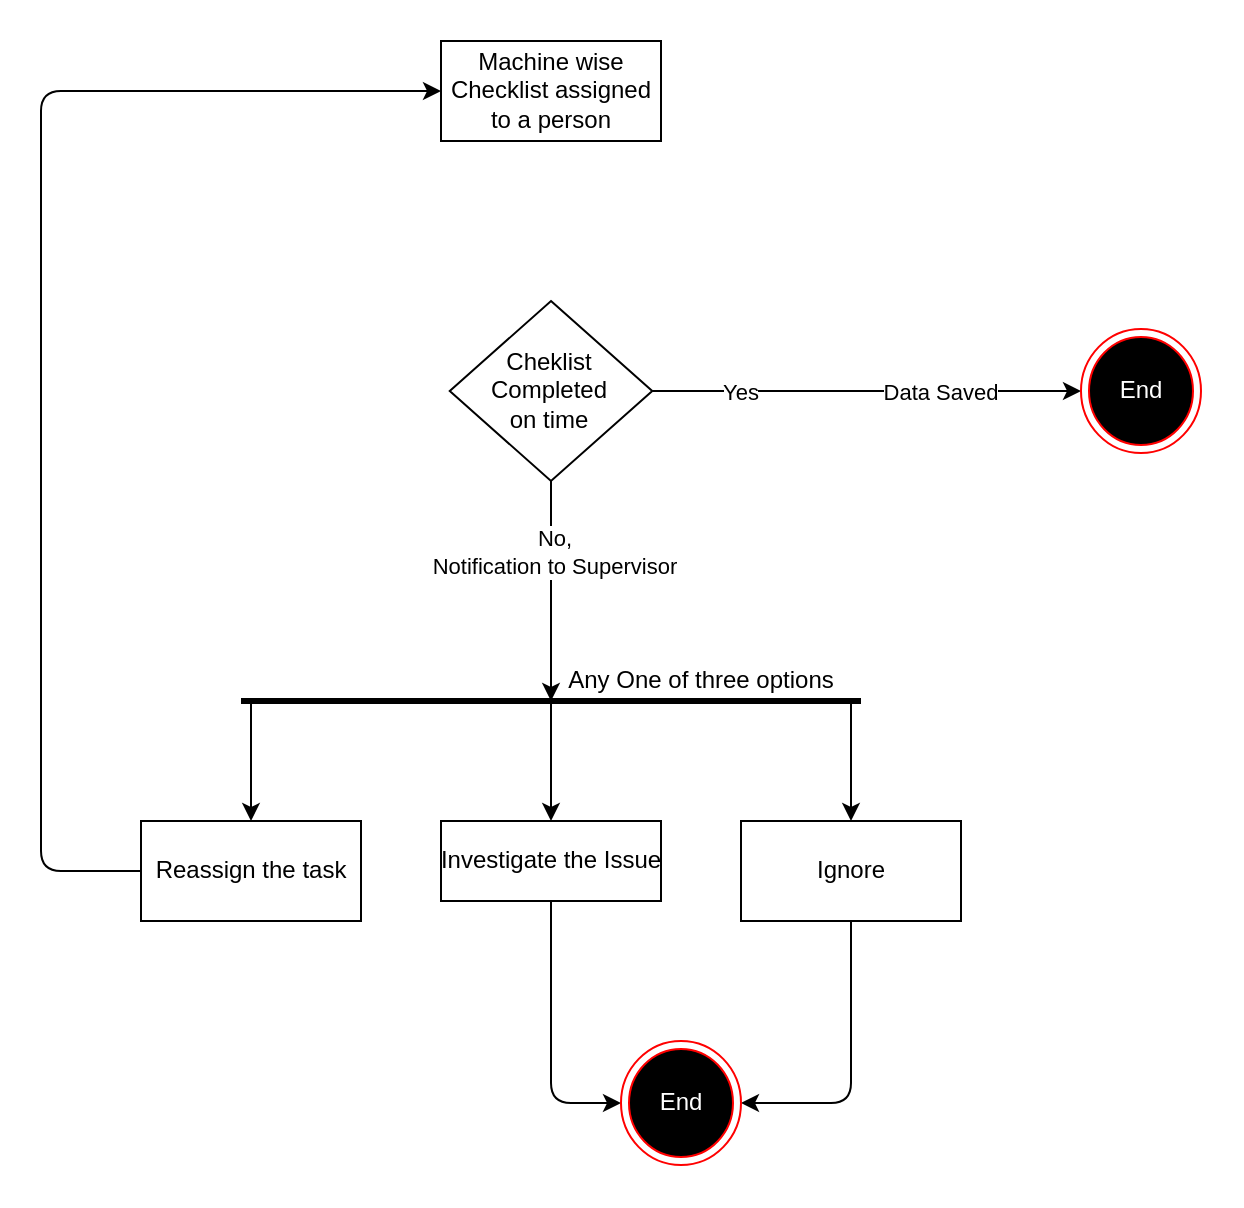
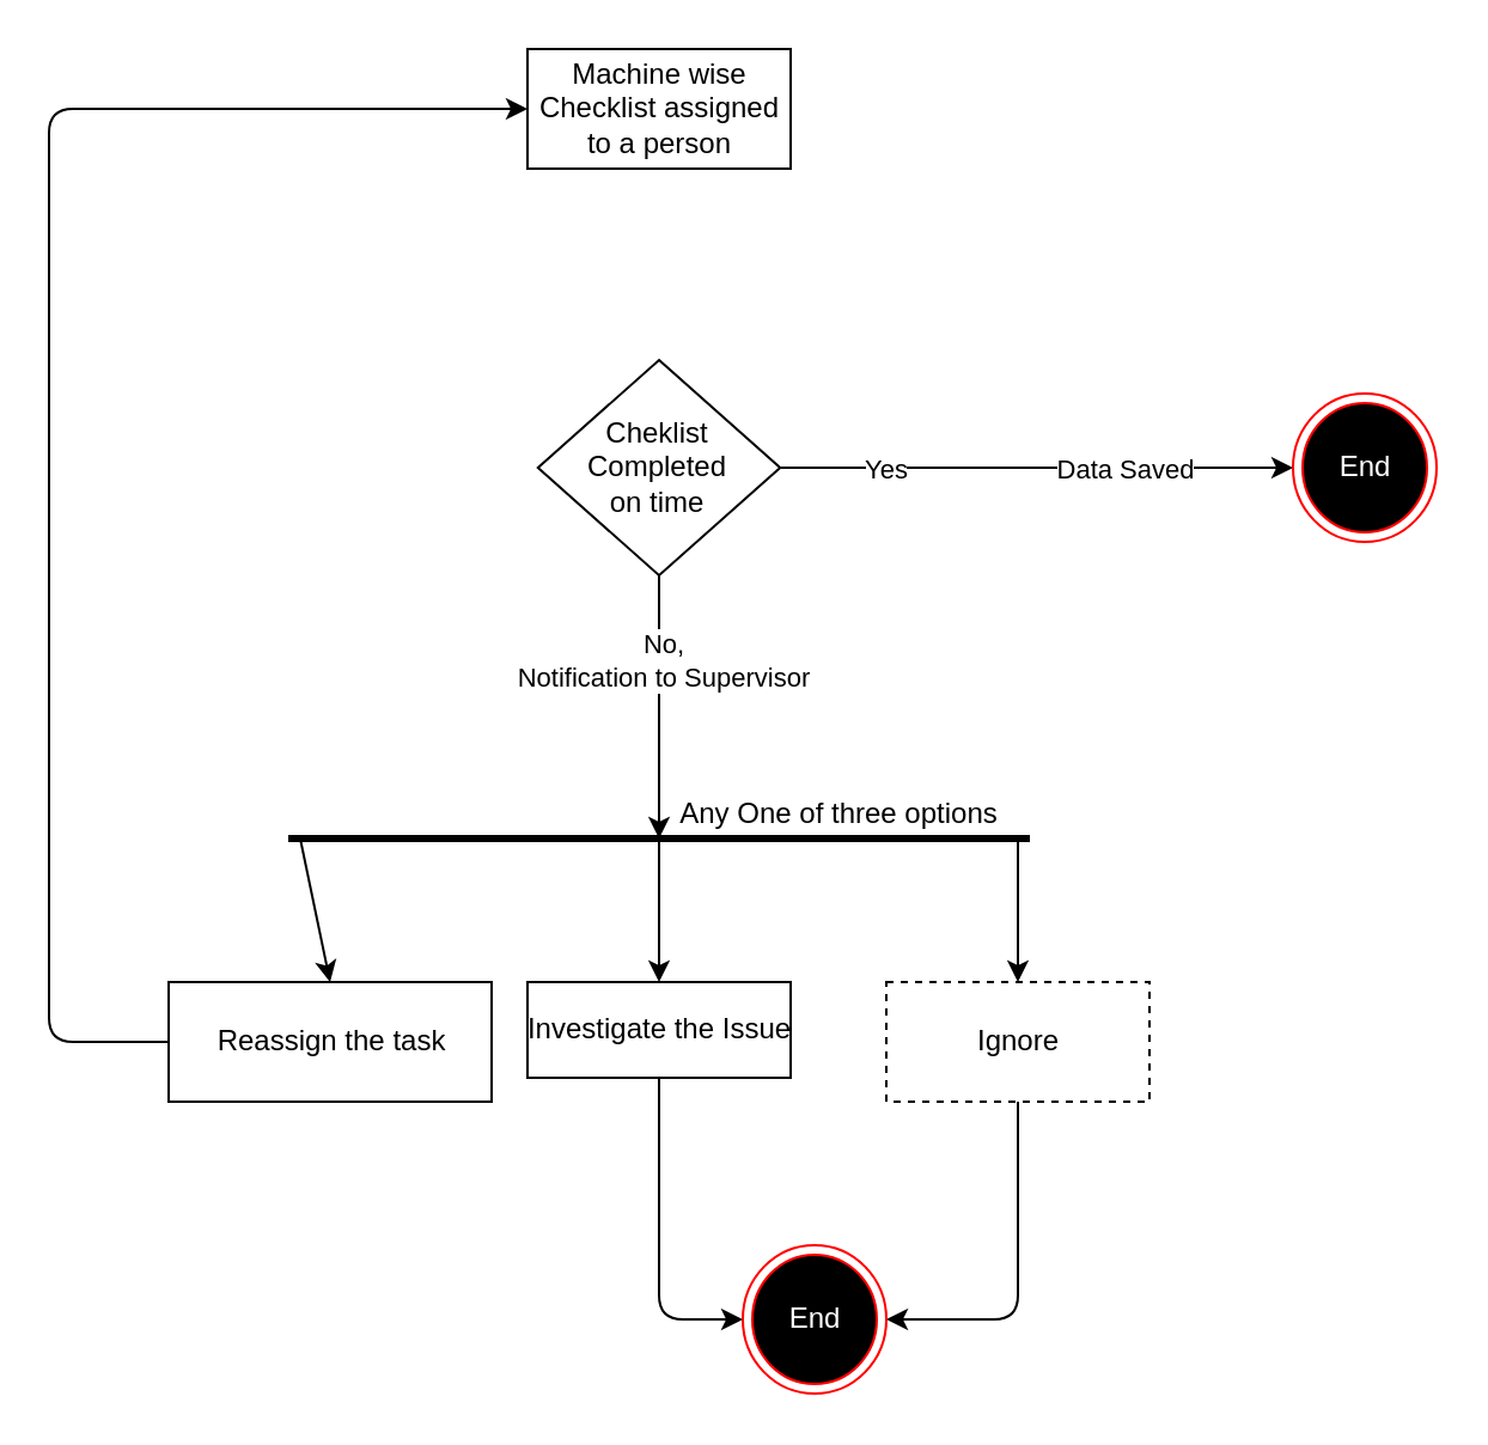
  <mxCell id="0" />
  <mxCell id="1" parent="0" />
  <mxCell id="2" value="Machine wise&lt;br&gt;Checklist assigned&lt;br&gt;to a person" style="html=1;" vertex="1" parent="1"><mxGeometry x="220" y="20" width="110" height="50" as="geometry" /></mxCell>
  <mxCell id="3" value="" style="edgeStyle=none;html=1;entryX=0;entryY=0.5;entryDx=0;entryDy=0;" edge="1" parent="1" source="8" target="9"><mxGeometry relative="1" as="geometry"><mxPoint x="450" y="202.5" as="targetPoint" /></mxGeometry></mxCell>
  <mxCell id="4" value="&lt;font color=&quot;#000000&quot;&gt;Data Saved&lt;/font&gt;" style="edgeLabel;html=1;align=center;verticalAlign=middle;resizable=0;points=[];fontColor=#FFFFFF;" vertex="1" connectable="0" parent="3"><mxGeometry x="-0.268" y="-1" relative="1" as="geometry"><mxPoint x="66" y="-1" as="offset" /></mxGeometry></mxCell>
  <mxCell id="5" value="Yes" style="edgeLabel;html=1;align=center;verticalAlign=middle;resizable=0;points=[];fontColor=#000000;" vertex="1" connectable="0" parent="3"><mxGeometry x="-0.586" relative="1" as="geometry"><mxPoint as="offset" /></mxGeometry></mxCell>
  <mxCell id="6" value="" style="edgeStyle=none;html=1;fontColor=#000000;" edge="1" parent="1" source="8"><mxGeometry relative="1" as="geometry"><mxPoint x="274.997" y="350" as="targetPoint" /></mxGeometry></mxCell>
  <mxCell id="7" value="No,&lt;br&gt;Notification to Supervisor" style="edgeLabel;html=1;align=center;verticalAlign=middle;resizable=0;points=[];fontColor=#000000;" vertex="1" connectable="0" parent="6"><mxGeometry x="-0.352" y="1" relative="1" as="geometry"><mxPoint as="offset" /></mxGeometry></mxCell>
  <mxCell id="8" value="Cheklist &lt;br&gt;Completed&lt;br&gt;on time" style="rhombus;whiteSpace=wrap;html=1;fillColor=rgb(255, 255, 255);" vertex="1" parent="1"><mxGeometry x="224.38" y="150" width="101.25" height="90" as="geometry" /></mxCell>
  <mxCell id="9" value="End" style="ellipse;html=1;shape=endState;fillColor=#000000;strokeColor=#ff0000;fontColor=#FFFFFF;" vertex="1" parent="1"><mxGeometry x="540" y="164" width="60" height="62" as="geometry" /></mxCell>
  <mxCell id="10" value="" style="endArrow=none;startArrow=none;endFill=0;startFill=0;endSize=8;html=1;verticalAlign=bottom;labelBackgroundColor=none;strokeWidth=3;fontColor=#000000;" edge="1" parent="1"><mxGeometry width="160" relative="1" as="geometry"><mxPoint x="120" y="350" as="sourcePoint" /><mxPoint x="430" y="350" as="targetPoint" /></mxGeometry></mxCell>
  <mxCell id="11" style="edgeStyle=orthogonalEdgeStyle;html=1;entryX=0;entryY=0.5;entryDx=0;entryDy=0;fontColor=#000000;" edge="1" parent="1" source="12" target="17"><mxGeometry relative="1" as="geometry" /></mxCell>
  <mxCell id="12" value="Investigate the Issue" style="html=1;fontColor=#000000;" vertex="1" parent="1"><mxGeometry x="220" y="410" width="110" height="40" as="geometry" /></mxCell>
  <mxCell id="13" style="edgeStyle=orthogonalEdgeStyle;html=1;entryX=1;entryY=0.5;entryDx=0;entryDy=0;fontColor=#000000;" edge="1" parent="1" source="14" target="17"><mxGeometry relative="1" as="geometry" /></mxCell>
- <mxCell id="14" value="Ignore" style="html=1;fontColor=#000000;" vertex="1" parent="1"><mxGeometry x="370" y="410" width="110" height="50" as="geometry" /></mxCell>
+ <mxCell id="14" value="Ignore" style="html=1;fontColor=#000000;dashed=1;" vertex="1" parent="1"><mxGeometry x="370" y="410" width="110" height="50" as="geometry" /></mxCell>
  <mxCell id="15" style="edgeStyle=none;html=1;entryX=0;entryY=0.5;entryDx=0;entryDy=0;fontColor=#000000;" edge="1" parent="1" source="16" target="2"><mxGeometry relative="1" as="geometry"><Array as="points"><mxPoint x="20" y="435" /><mxPoint x="20" y="45" /></Array></mxGeometry></mxCell>
- <mxCell id="16" value="Reassign the task" style="html=1;fontColor=#000000;" vertex="1" parent="1"><mxGeometry x="70" y="410" width="110" height="50" as="geometry" /></mxCell>
+ <mxCell id="16" value="Reassign the task" style="html=1;fontColor=#000000;" vertex="1" parent="1"><mxGeometry x="70" y="410" width="135" height="50" as="geometry" /></mxCell>
  <mxCell id="17" value="End" style="ellipse;html=1;shape=endState;fillColor=#000000;strokeColor=#ff0000;fontColor=#FFFFFF;" vertex="1" parent="1"><mxGeometry x="310" y="520" width="60" height="62" as="geometry" /></mxCell>
  <mxCell id="18" value="" style="edgeStyle=none;orthogonalLoop=1;jettySize=auto;html=1;fontColor=#000000;entryX=0.5;entryY=0;entryDx=0;entryDy=0;" edge="1" parent="1" target="16"><mxGeometry width="100" relative="1" as="geometry"><mxPoint x="125" y="350" as="sourcePoint" /><mxPoint x="170" y="380" as="targetPoint" /><Array as="points" /></mxGeometry></mxCell>
  <mxCell id="19" value="" style="edgeStyle=none;orthogonalLoop=1;jettySize=auto;html=1;fontColor=#000000;entryX=0.5;entryY=0;entryDx=0;entryDy=0;" edge="1" parent="1" target="12"><mxGeometry width="100" relative="1" as="geometry"><mxPoint x="275" y="350" as="sourcePoint" /><mxPoint x="330" y="370" as="targetPoint" /><Array as="points" /></mxGeometry></mxCell>
  <mxCell id="20" value="" style="edgeStyle=none;orthogonalLoop=1;jettySize=auto;html=1;fontColor=#000000;entryX=0.5;entryY=0;entryDx=0;entryDy=0;" edge="1" parent="1" target="14"><mxGeometry width="100" relative="1" as="geometry"><mxPoint x="425" y="350" as="sourcePoint" /><mxPoint x="490" y="370" as="targetPoint" /><Array as="points" /></mxGeometry></mxCell>
  <mxCell id="21" value="Any One of three options" style="text;html=1;align=center;verticalAlign=middle;resizable=0;points=[];autosize=1;strokeColor=none;fillColor=none;fontColor=#000000;" vertex="1" parent="1"><mxGeometry x="270" y="325" width="160" height="30" as="geometry" /></mxCell>
